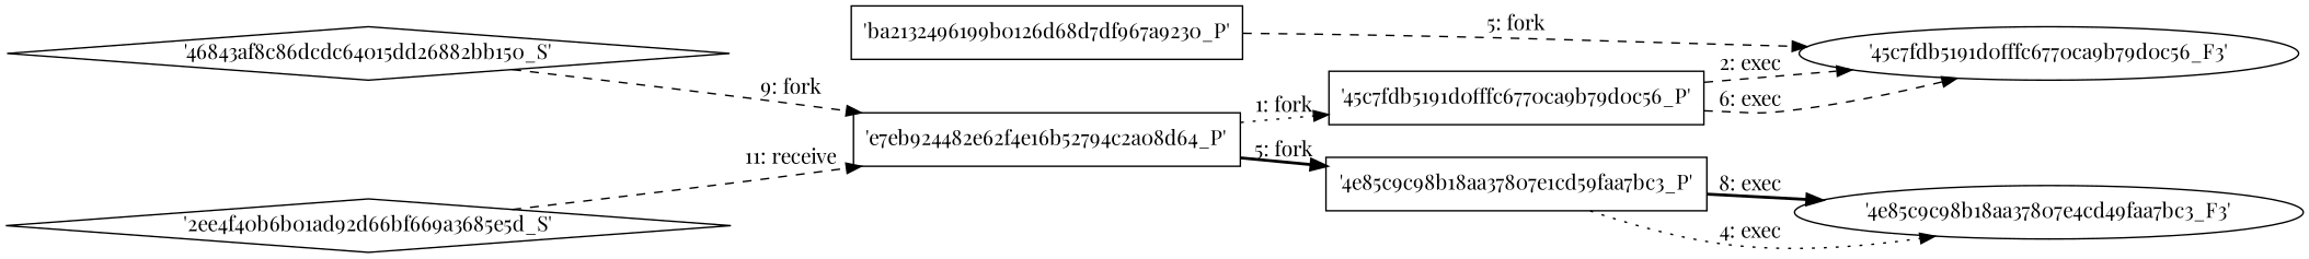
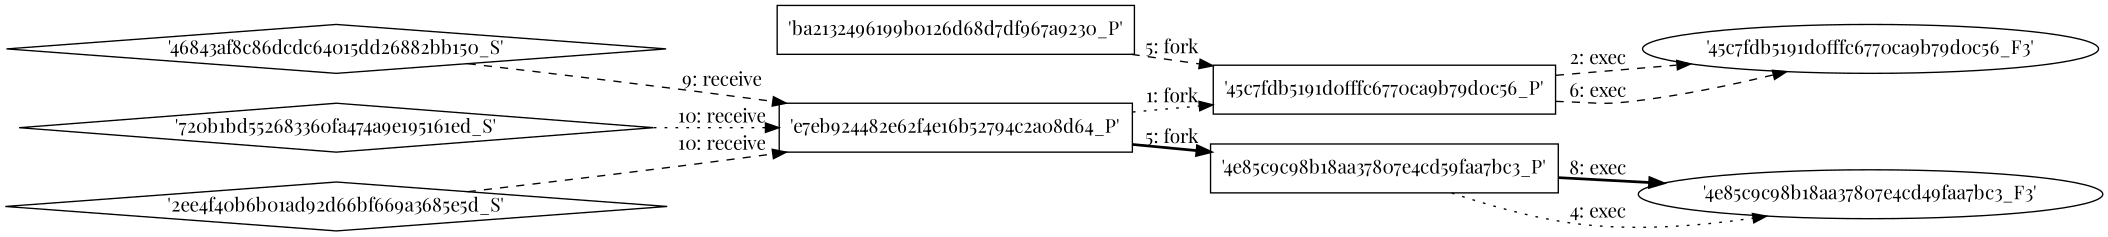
  digraph {
    engine=neato
    fixedsize=false
    fontname="Playfair Display"
    fontsize=10
    nodesep=0.3
    rankdir=LR
    ranksep=0
    splines=true
    node [fontname="Playfair Display" node_type=Process shape=box]
    edge [fontname="Playfair Display" style=dashed]
    "'e7eb924482e62f4e16b52794c2a08d64_P'"
    "'45c7fdb5191d0fffc6770ca9b79d0c56_P'"
-   "'4e85c9c98b18aa37807e4cd59faa7bc3_P'" [label="'4e85c9c98b18aa37807e1cd59faa7bc3_P'"]
+   "'4e85c9c98b18aa37807e4cd59faa7bc3_P'"
    "'45c7fdb5191d0fffc6770ca9b79d0c56_F3'" [node_type=File shape=ellipse]
    n5 [label="'4e85c9c98b18aa37807e4cd49faa7bc3_F3'" node_type=File shape=ellipse]
    "'ba2132496199b0126d68d7df967a9230_P'"
    "'46843af8c86dcdc64015dd26882bb150_S'" [node_type=Socket shape=diamond]
+   "'720b1bd552683360fa474a9e195161ed_S'" [node_type=Socket shape=diamond]
    "'2ee4f40b6b01ad92d66bf669a3685e5d_S'" [node_type=Socket shape=diamond]
    "'e7eb924482e62f4e16b52794c2a08d64_P'" -> "'45c7fdb5191d0fffc6770ca9b79d0c56_P'" [label="1: fork" style=dotted]
    "'e7eb924482e62f4e16b52794c2a08d64_P'" -> "'4e85c9c98b18aa37807e4cd59faa7bc3_P'" [label="5: fork" style=bold]
    "'45c7fdb5191d0fffc6770ca9b79d0c56_P'" -> "'45c7fdb5191d0fffc6770ca9b79d0c56_F3'" [label="2: exec"]
    "'45c7fdb5191d0fffc6770ca9b79d0c56_P'" -> "'45c7fdb5191d0fffc6770ca9b79d0c56_F3'" [label="6: exec"]
    "'4e85c9c98b18aa37807e4cd59faa7bc3_P'" -> n5 [label="4: exec" style=dotted]
    "'4e85c9c98b18aa37807e4cd59faa7bc3_P'" -> n5 [label="8: exec" style=bold]
-   "'ba2132496199b0126d68d7df967a9230_P'" -> "'45c7fdb5191d0fffc6770ca9b79d0c56_F3'" [label="5: fork"]
-   "'46843af8c86dcdc64015dd26882bb150_S'" -> "'e7eb924482e62f4e16b52794c2a08d64_P'" [label="9: fork"]
-   "'2ee4f40b6b01ad92d66bf669a3685e5d_S'" -> "'e7eb924482e62f4e16b52794c2a08d64_P'" [label="11: receive"]
+   "'ba2132496199b0126d68d7df967a9230_P'" -> "'45c7fdb5191d0fffc6770ca9b79d0c56_P'" [label="5: fork"]
+   "'46843af8c86dcdc64015dd26882bb150_S'" -> "'e7eb924482e62f4e16b52794c2a08d64_P'" [label="9: receive"]
+   "'720b1bd552683360fa474a9e195161ed_S'" -> "'e7eb924482e62f4e16b52794c2a08d64_P'" [label="10: receive" style=dotted]
+   "'2ee4f40b6b01ad92d66bf669a3685e5d_S'" -> "'e7eb924482e62f4e16b52794c2a08d64_P'" [label="10: receive"]
  }
